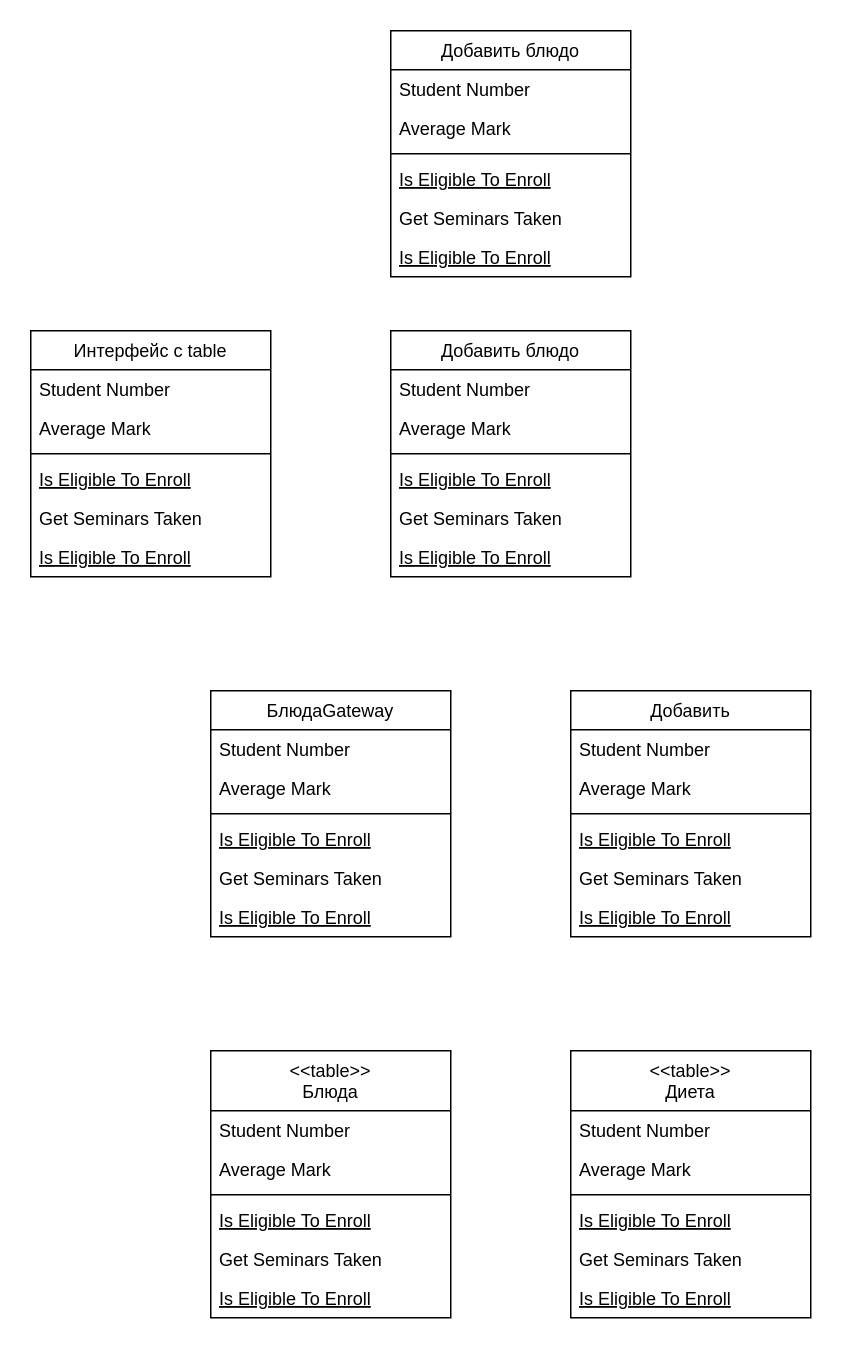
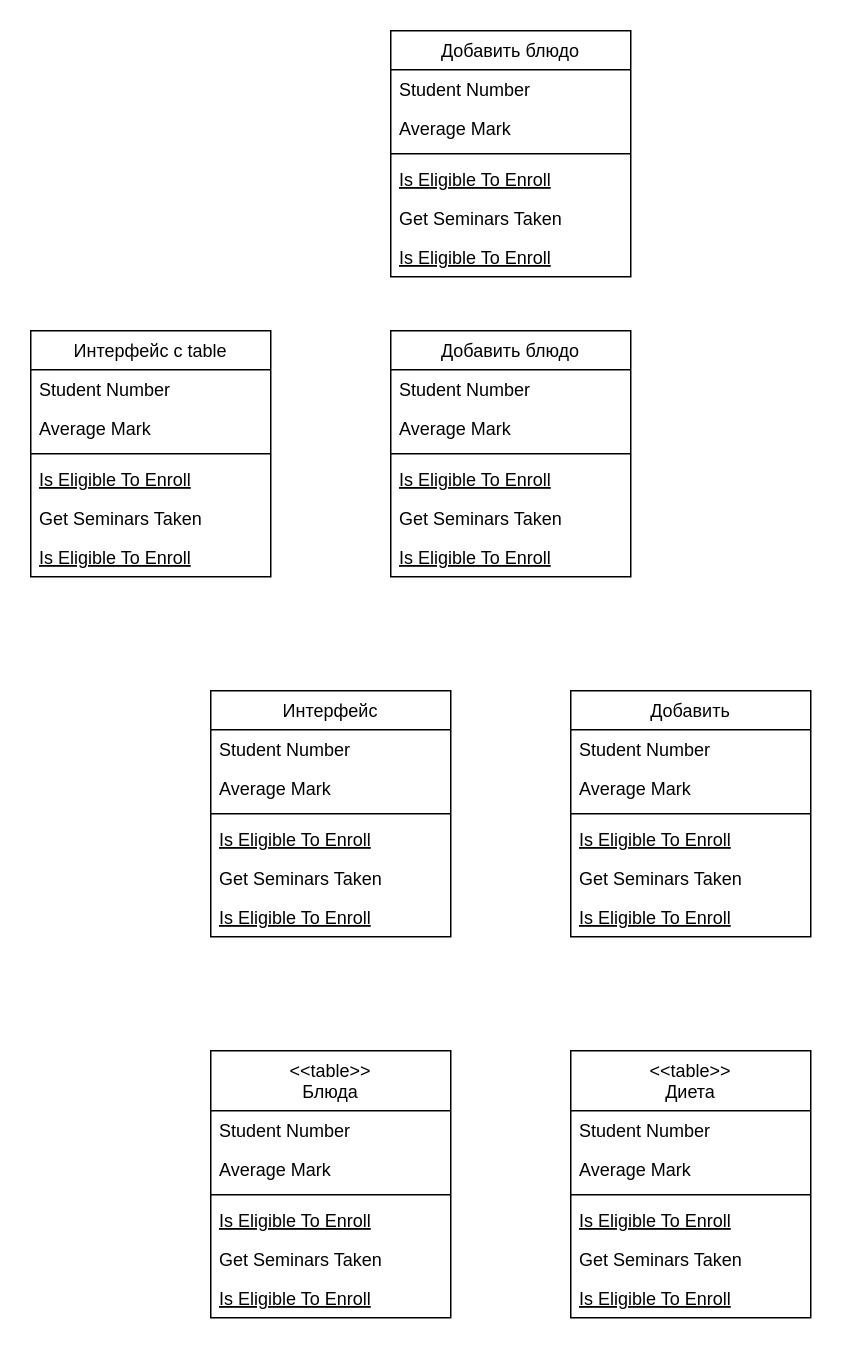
  <mxCell id="0" />
  <mxCell id="1" parent="0" />
- <mxCell id="2" value="БлюдаGateway" style="swimlane;fontStyle=0;align=center;verticalAlign=top;childLayout=stackLayout;horizontal=1;startSize=26;horizontalStack=0;resizeParent=1;resizeLast=0;collapsible=1;marginBottom=0;rounded=0;shadow=0;strokeWidth=1;" parent="1" vertex="1"><mxGeometry x="140" y="460" width="160" height="164" as="geometry"><mxRectangle x="130" y="380" width="160" height="26" as="alternateBounds" /></mxGeometry></mxCell>
+ <mxCell id="2" value="Интерфейс" style="swimlane;fontStyle=0;align=center;verticalAlign=top;childLayout=stackLayout;horizontal=1;startSize=26;horizontalStack=0;resizeParent=1;resizeLast=0;collapsible=1;marginBottom=0;rounded=0;shadow=0;strokeWidth=1;" parent="1" vertex="1"><mxGeometry x="140" y="460" width="160" height="164" as="geometry"><mxRectangle x="130" y="380" width="160" height="26" as="alternateBounds" /></mxGeometry></mxCell>
  <mxCell id="3" value="Student Number" style="text;align=left;verticalAlign=top;spacingLeft=4;spacingRight=4;overflow=hidden;rotatable=0;points=[[0,0.5],[1,0.5]];portConstraint=eastwest;" parent="2" vertex="1"><mxGeometry y="26" width="160" height="26" as="geometry" /></mxCell>
  <mxCell id="4" value="Average Mark" style="text;align=left;verticalAlign=top;spacingLeft=4;spacingRight=4;overflow=hidden;rotatable=0;points=[[0,0.5],[1,0.5]];portConstraint=eastwest;rounded=0;shadow=0;html=0;" parent="2" vertex="1"><mxGeometry y="52" width="160" height="26" as="geometry" /></mxCell>
  <mxCell id="5" value="" style="line;html=1;strokeWidth=1;align=left;verticalAlign=middle;spacingTop=-1;spacingLeft=3;spacingRight=3;rotatable=0;labelPosition=right;points=[];portConstraint=eastwest;" parent="2" vertex="1"><mxGeometry y="78" width="160" height="8" as="geometry" /></mxCell>
  <mxCell id="6" value="Is Eligible To Enroll" style="text;align=left;verticalAlign=top;spacingLeft=4;spacingRight=4;overflow=hidden;rotatable=0;points=[[0,0.5],[1,0.5]];portConstraint=eastwest;fontStyle=4" parent="2" vertex="1"><mxGeometry y="86" width="160" height="26" as="geometry" /></mxCell>
  <mxCell id="7" value="Get Seminars Taken" style="text;align=left;verticalAlign=top;spacingLeft=4;spacingRight=4;overflow=hidden;rotatable=0;points=[[0,0.5],[1,0.5]];portConstraint=eastwest;" parent="2" vertex="1"><mxGeometry y="112" width="160" height="26" as="geometry" /></mxCell>
  <mxCell id="8" value="Is Eligible To Enroll" style="text;align=left;verticalAlign=top;spacingLeft=4;spacingRight=4;overflow=hidden;rotatable=0;points=[[0,0.5],[1,0.5]];portConstraint=eastwest;fontStyle=4" parent="2" vertex="1"><mxGeometry y="138" width="160" height="26" as="geometry" /></mxCell>
  <mxCell id="9" value="Добавить" style="swimlane;fontStyle=0;align=center;verticalAlign=top;childLayout=stackLayout;horizontal=1;startSize=26;horizontalStack=0;resizeParent=1;resizeLast=0;collapsible=1;marginBottom=0;rounded=0;shadow=0;strokeWidth=1;" parent="1" vertex="1"><mxGeometry x="380" y="460" width="160" height="164" as="geometry"><mxRectangle x="130" y="380" width="160" height="26" as="alternateBounds" /></mxGeometry></mxCell>
  <mxCell id="10" value="Student Number" style="text;align=left;verticalAlign=top;spacingLeft=4;spacingRight=4;overflow=hidden;rotatable=0;points=[[0,0.5],[1,0.5]];portConstraint=eastwest;" parent="9" vertex="1"><mxGeometry y="26" width="160" height="26" as="geometry" /></mxCell>
  <mxCell id="11" value="Average Mark" style="text;align=left;verticalAlign=top;spacingLeft=4;spacingRight=4;overflow=hidden;rotatable=0;points=[[0,0.5],[1,0.5]];portConstraint=eastwest;rounded=0;shadow=0;html=0;" parent="9" vertex="1"><mxGeometry y="52" width="160" height="26" as="geometry" /></mxCell>
  <mxCell id="12" value="" style="line;html=1;strokeWidth=1;align=left;verticalAlign=middle;spacingTop=-1;spacingLeft=3;spacingRight=3;rotatable=0;labelPosition=right;points=[];portConstraint=eastwest;" parent="9" vertex="1"><mxGeometry y="78" width="160" height="8" as="geometry" /></mxCell>
  <mxCell id="13" value="Is Eligible To Enroll" style="text;align=left;verticalAlign=top;spacingLeft=4;spacingRight=4;overflow=hidden;rotatable=0;points=[[0,0.5],[1,0.5]];portConstraint=eastwest;fontStyle=4" parent="9" vertex="1"><mxGeometry y="86" width="160" height="26" as="geometry" /></mxCell>
  <mxCell id="14" value="Get Seminars Taken" style="text;align=left;verticalAlign=top;spacingLeft=4;spacingRight=4;overflow=hidden;rotatable=0;points=[[0,0.5],[1,0.5]];portConstraint=eastwest;" parent="9" vertex="1"><mxGeometry y="112" width="160" height="26" as="geometry" /></mxCell>
  <mxCell id="15" value="Is Eligible To Enroll" style="text;align=left;verticalAlign=top;spacingLeft=4;spacingRight=4;overflow=hidden;rotatable=0;points=[[0,0.5],[1,0.5]];portConstraint=eastwest;fontStyle=4" parent="9" vertex="1"><mxGeometry y="138" width="160" height="26" as="geometry" /></mxCell>
  <mxCell id="16" value="&lt;&lt;table&gt;&gt;&#10;Блюда" style="swimlane;fontStyle=0;align=center;verticalAlign=top;childLayout=stackLayout;horizontal=1;startSize=40;horizontalStack=0;resizeParent=1;resizeLast=0;collapsible=1;marginBottom=0;rounded=0;shadow=0;strokeWidth=1;" parent="1" vertex="1"><mxGeometry x="140" y="700" width="160" height="178" as="geometry"><mxRectangle x="130" y="380" width="160" height="26" as="alternateBounds" /></mxGeometry></mxCell>
  <mxCell id="17" value="Student Number" style="text;align=left;verticalAlign=top;spacingLeft=4;spacingRight=4;overflow=hidden;rotatable=0;points=[[0,0.5],[1,0.5]];portConstraint=eastwest;" parent="16" vertex="1"><mxGeometry y="40" width="160" height="26" as="geometry" /></mxCell>
  <mxCell id="18" value="Average Mark" style="text;align=left;verticalAlign=top;spacingLeft=4;spacingRight=4;overflow=hidden;rotatable=0;points=[[0,0.5],[1,0.5]];portConstraint=eastwest;rounded=0;shadow=0;html=0;" parent="16" vertex="1"><mxGeometry y="66" width="160" height="26" as="geometry" /></mxCell>
  <mxCell id="19" value="" style="line;html=1;strokeWidth=1;align=left;verticalAlign=middle;spacingTop=-1;spacingLeft=3;spacingRight=3;rotatable=0;labelPosition=right;points=[];portConstraint=eastwest;" parent="16" vertex="1"><mxGeometry y="92" width="160" height="8" as="geometry" /></mxCell>
  <mxCell id="20" value="Is Eligible To Enroll" style="text;align=left;verticalAlign=top;spacingLeft=4;spacingRight=4;overflow=hidden;rotatable=0;points=[[0,0.5],[1,0.5]];portConstraint=eastwest;fontStyle=4" parent="16" vertex="1"><mxGeometry y="100" width="160" height="26" as="geometry" /></mxCell>
  <mxCell id="21" value="Get Seminars Taken" style="text;align=left;verticalAlign=top;spacingLeft=4;spacingRight=4;overflow=hidden;rotatable=0;points=[[0,0.5],[1,0.5]];portConstraint=eastwest;" parent="16" vertex="1"><mxGeometry y="126" width="160" height="26" as="geometry" /></mxCell>
  <mxCell id="22" value="Is Eligible To Enroll" style="text;align=left;verticalAlign=top;spacingLeft=4;spacingRight=4;overflow=hidden;rotatable=0;points=[[0,0.5],[1,0.5]];portConstraint=eastwest;fontStyle=4" parent="16" vertex="1"><mxGeometry y="152" width="160" height="26" as="geometry" /></mxCell>
  <mxCell id="23" value="&lt;&lt;table&gt;&gt;&#10;Диета" style="swimlane;fontStyle=0;align=center;verticalAlign=top;childLayout=stackLayout;horizontal=1;startSize=40;horizontalStack=0;resizeParent=1;resizeLast=0;collapsible=1;marginBottom=0;rounded=0;shadow=0;strokeWidth=1;" parent="1" vertex="1"><mxGeometry x="380" y="700" width="160" height="178" as="geometry"><mxRectangle x="130" y="380" width="160" height="26" as="alternateBounds" /></mxGeometry></mxCell>
  <mxCell id="24" value="Student Number" style="text;align=left;verticalAlign=top;spacingLeft=4;spacingRight=4;overflow=hidden;rotatable=0;points=[[0,0.5],[1,0.5]];portConstraint=eastwest;" parent="23" vertex="1"><mxGeometry y="40" width="160" height="26" as="geometry" /></mxCell>
  <mxCell id="25" value="Average Mark" style="text;align=left;verticalAlign=top;spacingLeft=4;spacingRight=4;overflow=hidden;rotatable=0;points=[[0,0.5],[1,0.5]];portConstraint=eastwest;rounded=0;shadow=0;html=0;" parent="23" vertex="1"><mxGeometry y="66" width="160" height="26" as="geometry" /></mxCell>
  <mxCell id="26" value="" style="line;html=1;strokeWidth=1;align=left;verticalAlign=middle;spacingTop=-1;spacingLeft=3;spacingRight=3;rotatable=0;labelPosition=right;points=[];portConstraint=eastwest;" parent="23" vertex="1"><mxGeometry y="92" width="160" height="8" as="geometry" /></mxCell>
  <mxCell id="27" value="Is Eligible To Enroll" style="text;align=left;verticalAlign=top;spacingLeft=4;spacingRight=4;overflow=hidden;rotatable=0;points=[[0,0.5],[1,0.5]];portConstraint=eastwest;fontStyle=4" parent="23" vertex="1"><mxGeometry y="100" width="160" height="26" as="geometry" /></mxCell>
  <mxCell id="28" value="Get Seminars Taken" style="text;align=left;verticalAlign=top;spacingLeft=4;spacingRight=4;overflow=hidden;rotatable=0;points=[[0,0.5],[1,0.5]];portConstraint=eastwest;" parent="23" vertex="1"><mxGeometry y="126" width="160" height="26" as="geometry" /></mxCell>
  <mxCell id="29" value="Is Eligible To Enroll" style="text;align=left;verticalAlign=top;spacingLeft=4;spacingRight=4;overflow=hidden;rotatable=0;points=[[0,0.5],[1,0.5]];portConstraint=eastwest;fontStyle=4" parent="23" vertex="1"><mxGeometry y="152" width="160" height="26" as="geometry" /></mxCell>
  <mxCell id="30" value="Добавить блюдо" style="swimlane;fontStyle=0;align=center;verticalAlign=top;childLayout=stackLayout;horizontal=1;startSize=26;horizontalStack=0;resizeParent=1;resizeLast=0;collapsible=1;marginBottom=0;rounded=0;shadow=0;strokeWidth=1;" parent="1" vertex="1"><mxGeometry x="260" y="220" width="160" height="164" as="geometry"><mxRectangle x="130" y="380" width="160" height="26" as="alternateBounds" /></mxGeometry></mxCell>
  <mxCell id="31" value="Student Number" style="text;align=left;verticalAlign=top;spacingLeft=4;spacingRight=4;overflow=hidden;rotatable=0;points=[[0,0.5],[1,0.5]];portConstraint=eastwest;" parent="30" vertex="1"><mxGeometry y="26" width="160" height="26" as="geometry" /></mxCell>
  <mxCell id="32" value="Average Mark" style="text;align=left;verticalAlign=top;spacingLeft=4;spacingRight=4;overflow=hidden;rotatable=0;points=[[0,0.5],[1,0.5]];portConstraint=eastwest;rounded=0;shadow=0;html=0;" parent="30" vertex="1"><mxGeometry y="52" width="160" height="26" as="geometry" /></mxCell>
  <mxCell id="33" value="" style="line;html=1;strokeWidth=1;align=left;verticalAlign=middle;spacingTop=-1;spacingLeft=3;spacingRight=3;rotatable=0;labelPosition=right;points=[];portConstraint=eastwest;" parent="30" vertex="1"><mxGeometry y="78" width="160" height="8" as="geometry" /></mxCell>
  <mxCell id="34" value="Is Eligible To Enroll" style="text;align=left;verticalAlign=top;spacingLeft=4;spacingRight=4;overflow=hidden;rotatable=0;points=[[0,0.5],[1,0.5]];portConstraint=eastwest;fontStyle=4" parent="30" vertex="1"><mxGeometry y="86" width="160" height="26" as="geometry" /></mxCell>
  <mxCell id="35" value="Get Seminars Taken" style="text;align=left;verticalAlign=top;spacingLeft=4;spacingRight=4;overflow=hidden;rotatable=0;points=[[0,0.5],[1,0.5]];portConstraint=eastwest;" parent="30" vertex="1"><mxGeometry y="112" width="160" height="26" as="geometry" /></mxCell>
  <mxCell id="36" value="Is Eligible To Enroll" style="text;align=left;verticalAlign=top;spacingLeft=4;spacingRight=4;overflow=hidden;rotatable=0;points=[[0,0.5],[1,0.5]];portConstraint=eastwest;fontStyle=4" parent="30" vertex="1"><mxGeometry y="138" width="160" height="26" as="geometry" /></mxCell>
  <mxCell id="37" value="Добавить блюдо" style="swimlane;fontStyle=0;align=center;verticalAlign=top;childLayout=stackLayout;horizontal=1;startSize=26;horizontalStack=0;resizeParent=1;resizeLast=0;collapsible=1;marginBottom=0;rounded=0;shadow=0;strokeWidth=1;" parent="1" vertex="1"><mxGeometry x="260" y="20" width="160" height="164" as="geometry"><mxRectangle x="130" y="380" width="160" height="26" as="alternateBounds" /></mxGeometry></mxCell>
  <mxCell id="38" value="Student Number" style="text;align=left;verticalAlign=top;spacingLeft=4;spacingRight=4;overflow=hidden;rotatable=0;points=[[0,0.5],[1,0.5]];portConstraint=eastwest;" parent="37" vertex="1"><mxGeometry y="26" width="160" height="26" as="geometry" /></mxCell>
  <mxCell id="39" value="Average Mark" style="text;align=left;verticalAlign=top;spacingLeft=4;spacingRight=4;overflow=hidden;rotatable=0;points=[[0,0.5],[1,0.5]];portConstraint=eastwest;rounded=0;shadow=0;html=0;" parent="37" vertex="1"><mxGeometry y="52" width="160" height="26" as="geometry" /></mxCell>
  <mxCell id="40" value="" style="line;html=1;strokeWidth=1;align=left;verticalAlign=middle;spacingTop=-1;spacingLeft=3;spacingRight=3;rotatable=0;labelPosition=right;points=[];portConstraint=eastwest;" parent="37" vertex="1"><mxGeometry y="78" width="160" height="8" as="geometry" /></mxCell>
  <mxCell id="41" value="Is Eligible To Enroll" style="text;align=left;verticalAlign=top;spacingLeft=4;spacingRight=4;overflow=hidden;rotatable=0;points=[[0,0.5],[1,0.5]];portConstraint=eastwest;fontStyle=4" parent="37" vertex="1"><mxGeometry y="86" width="160" height="26" as="geometry" /></mxCell>
  <mxCell id="42" value="Get Seminars Taken" style="text;align=left;verticalAlign=top;spacingLeft=4;spacingRight=4;overflow=hidden;rotatable=0;points=[[0,0.5],[1,0.5]];portConstraint=eastwest;" parent="37" vertex="1"><mxGeometry y="112" width="160" height="26" as="geometry" /></mxCell>
  <mxCell id="43" value="Is Eligible To Enroll" style="text;align=left;verticalAlign=top;spacingLeft=4;spacingRight=4;overflow=hidden;rotatable=0;points=[[0,0.5],[1,0.5]];portConstraint=eastwest;fontStyle=4" parent="37" vertex="1"><mxGeometry y="138" width="160" height="26" as="geometry" /></mxCell>
  <mxCell id="44" value="Интерфейс с table" style="swimlane;fontStyle=0;align=center;verticalAlign=top;childLayout=stackLayout;horizontal=1;startSize=26;horizontalStack=0;resizeParent=1;resizeLast=0;collapsible=1;marginBottom=0;rounded=0;shadow=0;strokeWidth=1;" vertex="1" parent="1"><mxGeometry x="20" y="220" width="160" height="164" as="geometry"><mxRectangle x="130" y="380" width="160" height="26" as="alternateBounds" /></mxGeometry></mxCell>
  <mxCell id="45" value="Student Number" style="text;align=left;verticalAlign=top;spacingLeft=4;spacingRight=4;overflow=hidden;rotatable=0;points=[[0,0.5],[1,0.5]];portConstraint=eastwest;" vertex="1" parent="44"><mxGeometry y="26" width="160" height="26" as="geometry" /></mxCell>
  <mxCell id="46" value="Average Mark" style="text;align=left;verticalAlign=top;spacingLeft=4;spacingRight=4;overflow=hidden;rotatable=0;points=[[0,0.5],[1,0.5]];portConstraint=eastwest;rounded=0;shadow=0;html=0;" vertex="1" parent="44"><mxGeometry y="52" width="160" height="26" as="geometry" /></mxCell>
  <mxCell id="47" value="" style="line;html=1;strokeWidth=1;align=left;verticalAlign=middle;spacingTop=-1;spacingLeft=3;spacingRight=3;rotatable=0;labelPosition=right;points=[];portConstraint=eastwest;" vertex="1" parent="44"><mxGeometry y="78" width="160" height="8" as="geometry" /></mxCell>
  <mxCell id="48" value="Is Eligible To Enroll" style="text;align=left;verticalAlign=top;spacingLeft=4;spacingRight=4;overflow=hidden;rotatable=0;points=[[0,0.5],[1,0.5]];portConstraint=eastwest;fontStyle=4" vertex="1" parent="44"><mxGeometry y="86" width="160" height="26" as="geometry" /></mxCell>
  <mxCell id="49" value="Get Seminars Taken" style="text;align=left;verticalAlign=top;spacingLeft=4;spacingRight=4;overflow=hidden;rotatable=0;points=[[0,0.5],[1,0.5]];portConstraint=eastwest;" vertex="1" parent="44"><mxGeometry y="112" width="160" height="26" as="geometry" /></mxCell>
  <mxCell id="50" value="Is Eligible To Enroll" style="text;align=left;verticalAlign=top;spacingLeft=4;spacingRight=4;overflow=hidden;rotatable=0;points=[[0,0.5],[1,0.5]];portConstraint=eastwest;fontStyle=4" vertex="1" parent="44"><mxGeometry y="138" width="160" height="26" as="geometry" /></mxCell>
